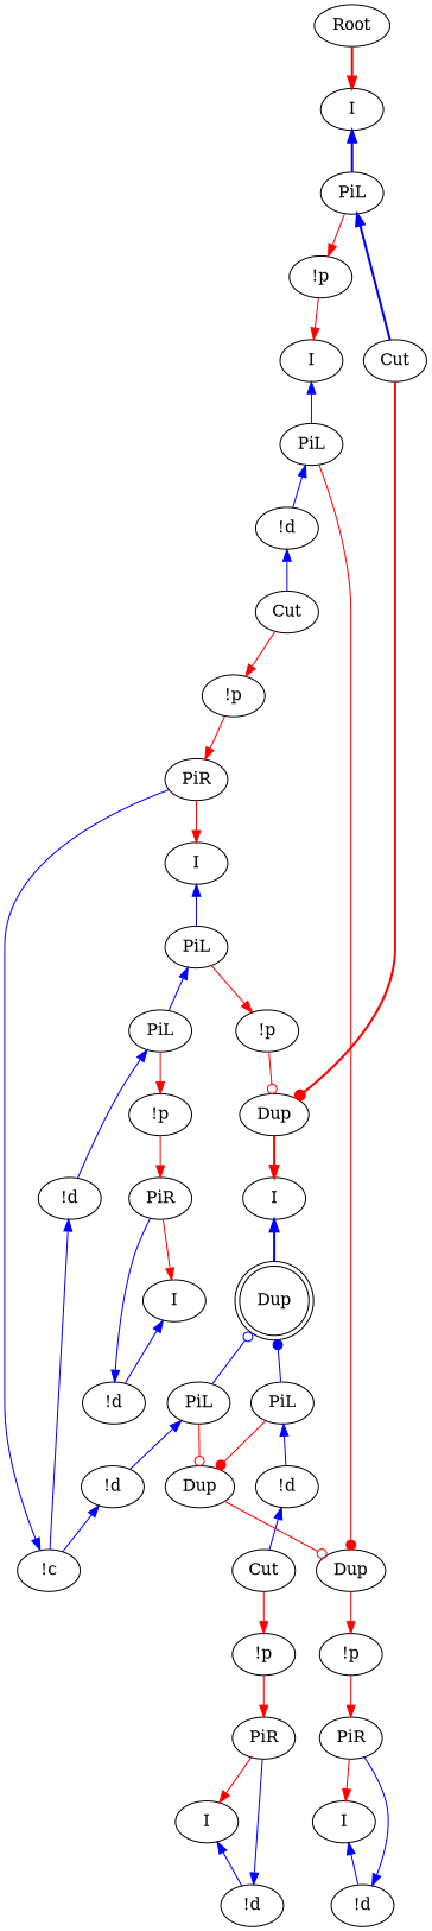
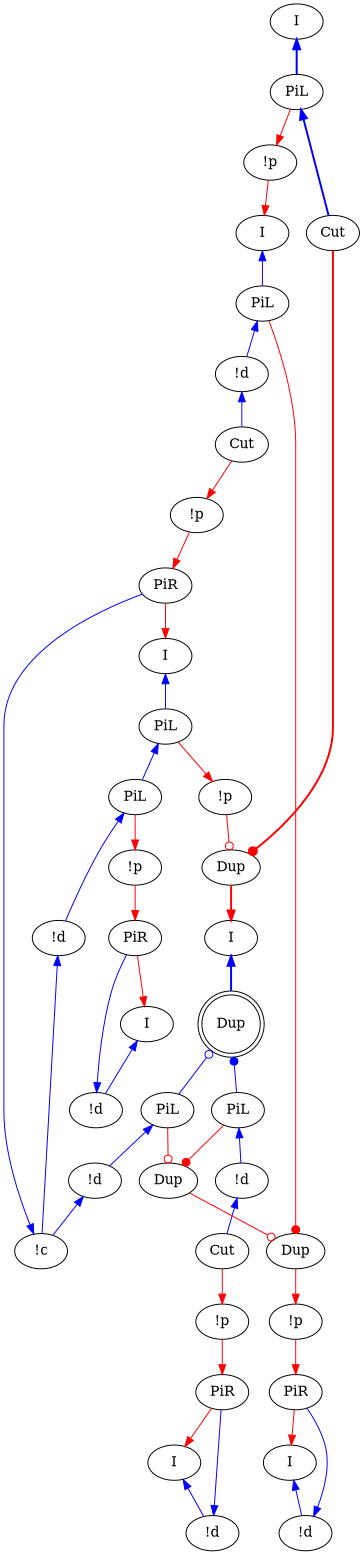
  digraph {
    edge [color=red]
-   n1 [label=Root]
    n2 [label=I]
    n3 [label=PiL]
    n4 [label="!p"]
    n5 [label=PiR]
    n6 [label=Cut]
    n7 [label=I]
    n8 [label="!c"]
    n9 [label="!d"]
    n10 [label=PiL]
    n11 [label="!p"]
    n12 [label=PiL]
    n13 [label="!p"]
    n14 [label="!p"]
    n15 [label=PiR]
    n16 [label="!p"]
    n17 [label=PiR]
    n18 [label=Cut]
    n19 [label=I]
    n20 [label=I]
    n21 [label="!d"]
    n22 [label="!d"]
    n23 [label=PiR]
    n24 [label=I]
    n25 [label="!d"]
    n26 [label="!p"]
    n27 [label=Cut]
    n28 [label=I]
    n29 [label=Dup]
    n30 [label="!d"]
    n31 [label=PiL]
    n32 [label=Dup]
    n33 [label=I]
    n34 [label=Dup shape=doublecircle]
    n35 [label="!d"]
    n36 [label="!d"]
    n37 [label=PiL]
    n38 [label=Dup]
    n39 [label=PiL]
-   n1 -> n2 [penwidth=2]
    n2 -> n3 [color=blue dir=back penwidth=2]
    n3 -> n26
    n3 -> n27 [color=blue dir=back penwidth=2]
    n4 -> n5
    n5 -> n7
    n6 -> n4
    n7 -> n12 [color=blue dir=back]
    n8 -> n5 [color=blue dir=back]
    n9 -> n8 [color=blue dir=back]
    n10 -> n9 [color=blue dir=back]
    n10 -> n11
    n11 -> n23
    n12 -> n10 [color=blue dir=back]
    n12 -> n13
    n13 -> n29 [arrowhead=odot]
    n14 -> n15
    n15 -> n19
    n16 -> n17
    n17 -> n20
    n18 -> n16
    n19 -> n21 [color=blue dir=back]
    n20 -> n22 [color=blue dir=back]
    n21 -> n15 [color=blue dir=back]
    n22 -> n17 [color=blue dir=back]
    n23 -> n24
    n24 -> n25 [color=blue dir=back]
    n25 -> n23 [color=blue dir=back]
    n26 -> n28
    n27 -> n29 [arrowhead=dot penwidth=2]
    n28 -> n31 [color=blue dir=back]
    n29 -> n33 [penwidth=2]
    n30 -> n6 [color=blue dir=back]
    n31 -> n30 [color=blue dir=back]
    n31 -> n32 [arrowhead=dot]
    n32 -> n14
    n33 -> n34 [color=blue dir=back penwidth=2]
    n34 -> n37 [arrowtail=dot color=blue dir=back]
    n34 -> n39 [arrowtail=odot color=blue dir=back]
    n35 -> n18 [color=blue dir=back]
    n36 -> n8 [color=blue dir=back]
    n37 -> n35 [color=blue dir=back]
    n37 -> n38 [arrowhead=dot]
    n38 -> n32 [arrowhead=odot]
    n39 -> n36 [color=blue dir=back]
    n39 -> n38 [arrowhead=odot]
  }
